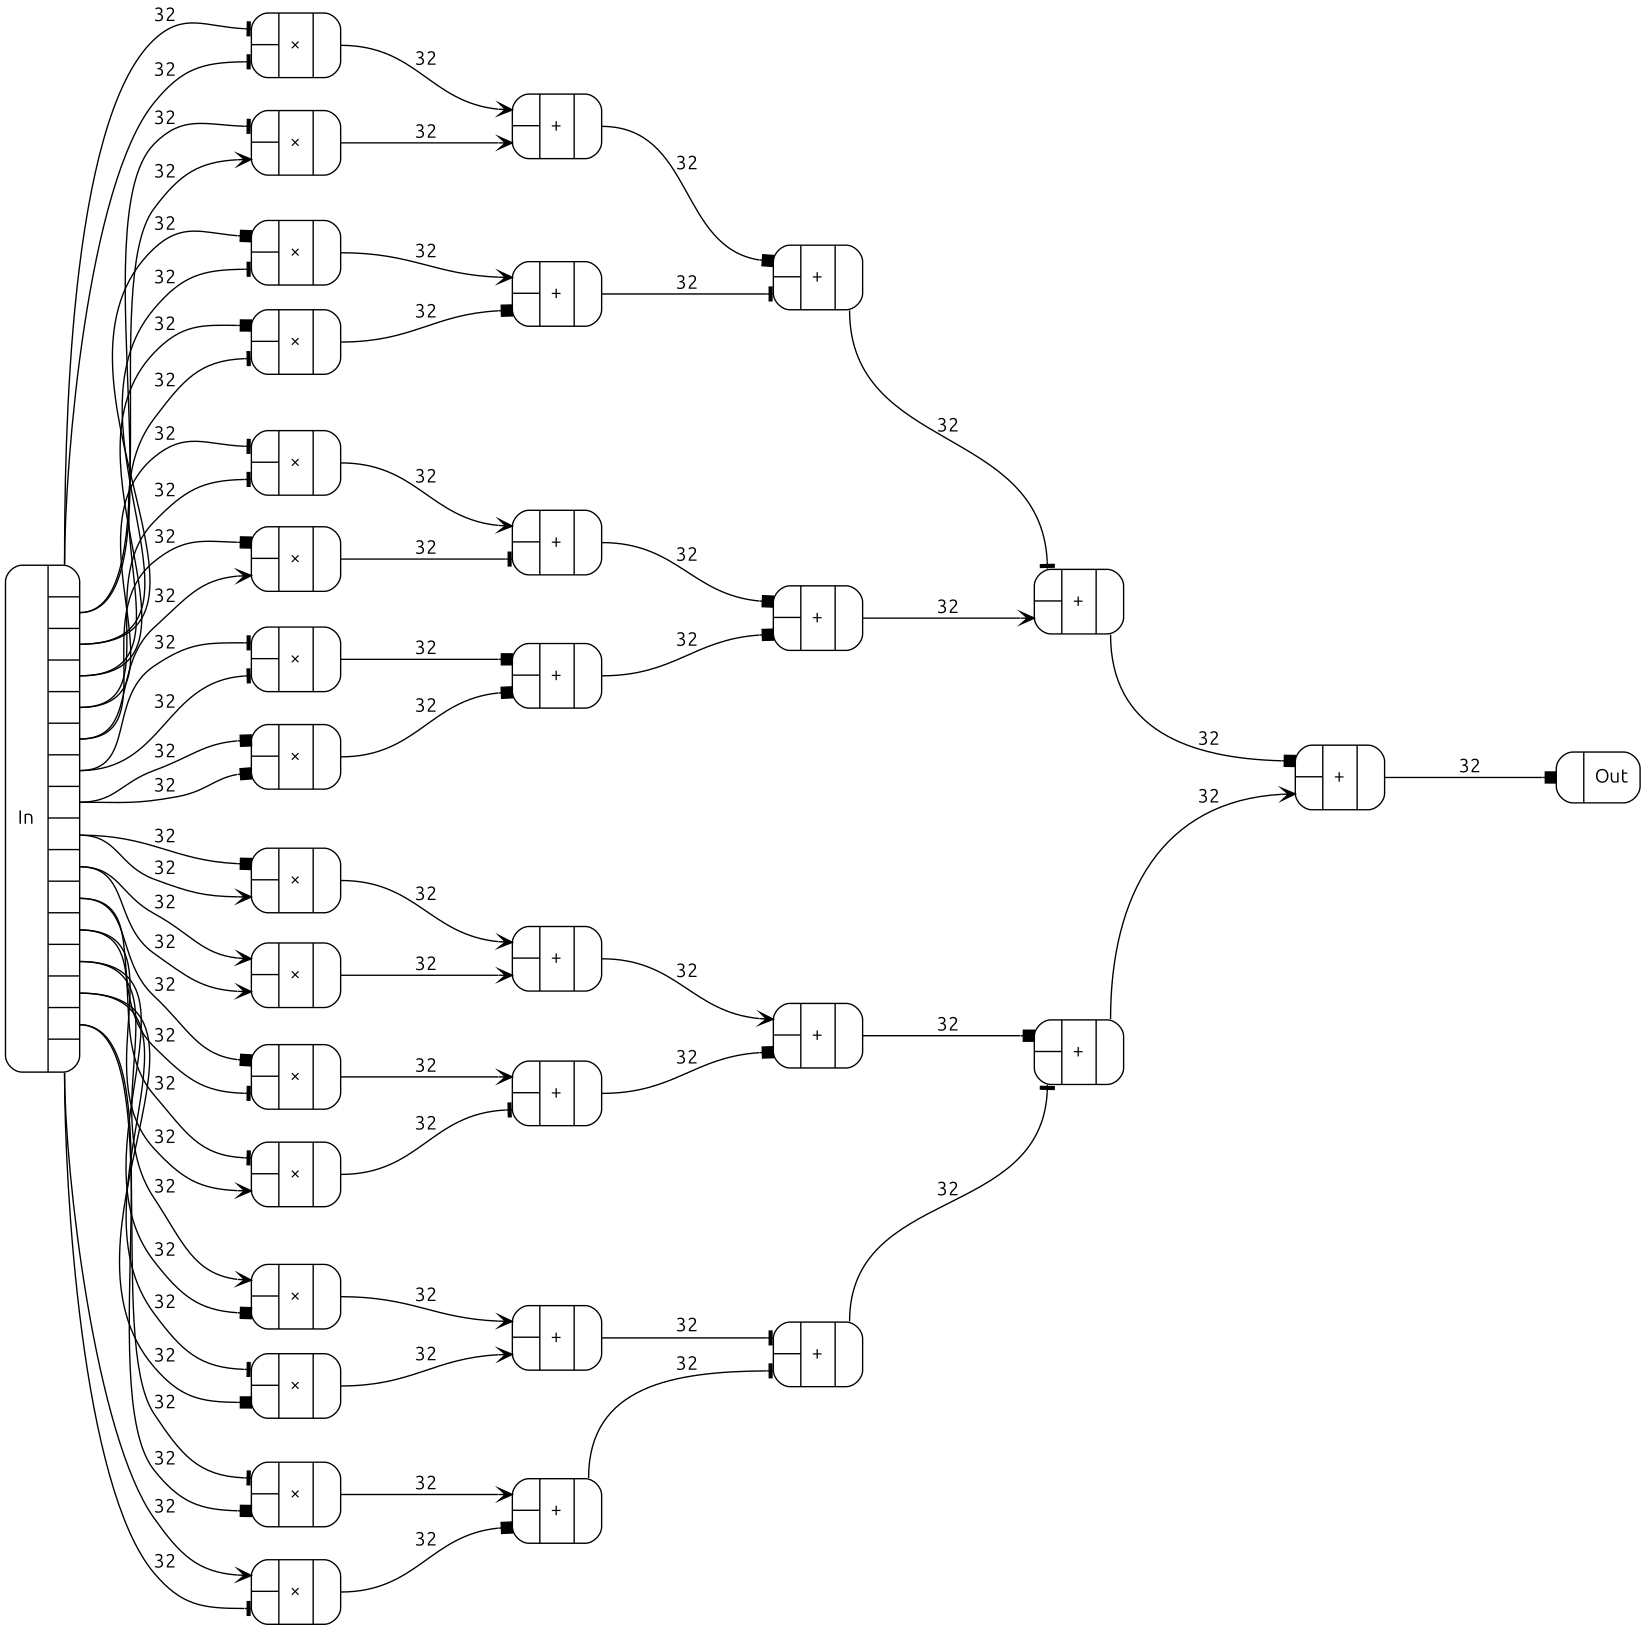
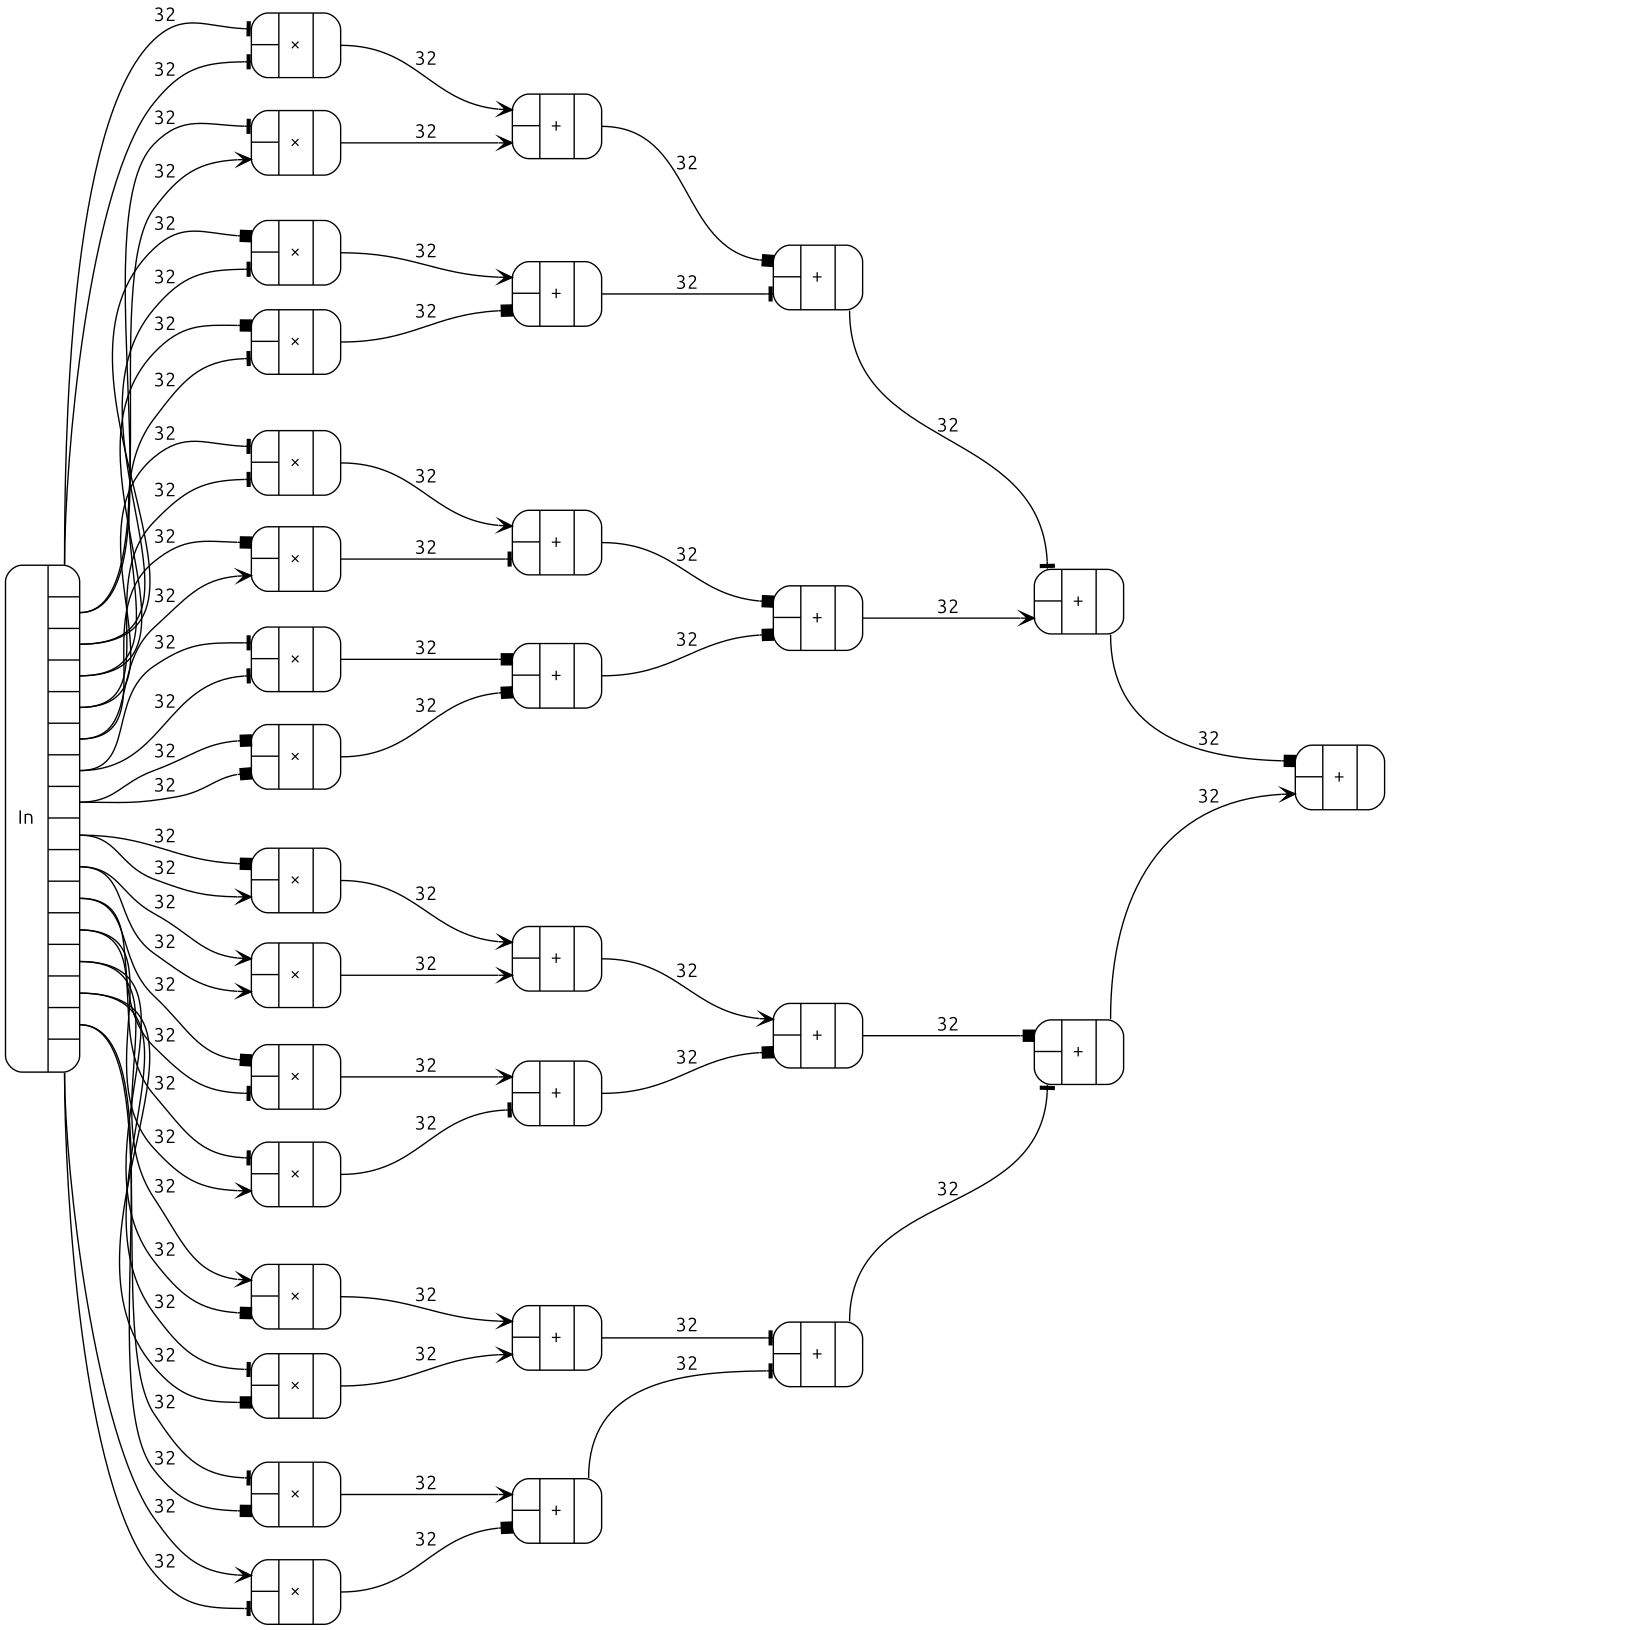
  digraph {
    rankdir=LR
    ranksep=1.5
    fontname=Ubuntu
    node [shape=Mrecord fontname=Ubuntu]
    edge [headport=In0 tailport=Out0 arrowhead=tee fontname=Ubuntu]
    n1 [label="{In|{<Out0>|<Out1>|<Out2>|<Out3>|<Out4>|<Out5>|<Out6>|<Out7>|<Out8>|<Out9>|<Out10>|<Out11>|<Out12>|<Out13>|<Out14>|<Out15>}}"]
    n2 [label="{{<In0>|<In1>}|×|{<Out0>}}"]
    n3 [label="{{<In0>|<In1>}|×|{<Out0>}}"]
    n4 [label="{{<In0>|<In1>}|×|{<Out0>}}"]
    n5 [label="{{<In0>|<In1>}|×|{<Out0>}}"]
    n6 [label="{{<In0>|<In1>}|×|{<Out0>}}"]
    n7 [label="{{<In0>|<In1>}|×|{<Out0>}}"]
    n8 [label="{{<In0>|<In1>}|×|{<Out0>}}"]
    n9 [label="{{<In0>|<In1>}|×|{<Out0>}}"]
    n10 [label="{{<In0>|<In1>}|×|{<Out0>}}"]
    n11 [label="{{<In0>|<In1>}|×|{<Out0>}}"]
    n12 [label="{{<In0>|<In1>}|×|{<Out0>}}"]
    n13 [label="{{<In0>|<In1>}|×|{<Out0>}}"]
    n14 [label="{{<In0>|<In1>}|×|{<Out0>}}"]
    n15 [label="{{<In0>|<In1>}|×|{<Out0>}}"]
    n16 [label="{{<In0>|<In1>}|×|{<Out0>}}"]
    n17 [label="{{<In0>|<In1>}|×|{<Out0>}}"]
    n18 [label="{{<In0>|<In1>}|+|{<Out0>}}"]
    n19 [label="{{<In0>|<In1>}|+|{<Out0>}}"]
    n20 [label="{{<In0>|<In1>}|+|{<Out0>}}"]
    n21 [label="{{<In0>|<In1>}|+|{<Out0>}}"]
    n22 [label="{{<In0>|<In1>}|+|{<Out0>}}"]
    n23 [label="{{<In0>|<In1>}|+|{<Out0>}}"]
    n24 [label="{{<In0>|<In1>}|+|{<Out0>}}"]
    n25 [label="{{<In0>|<In1>}|+|{<Out0>}}"]
    n26 [label="{{<In0>|<In1>}|+|{<Out0>}}"]
    n27 [label="{{<In0>|<In1>}|+|{<Out0>}}"]
    n28 [label="{{<In0>|<In1>}|+|{<Out0>}}"]
    n29 [label="{{<In0>|<In1>}|+|{<Out0>}}"]
    n30 [label="{{<In0>|<In1>}|+|{<Out0>}}"]
    n31 [label="{{<In0>|<In1>}|+|{<Out0>}}"]
    n32 [label="{{<In0>|<In1>}|+|{<Out0>}}"]
-   n33 [label="{{<In0>}|Out}"]
    n1 -> n2 [label=32]
    n1 -> n2 [headport=In1 label=32]
    n1 -> n3 [label=32 tailport=Out1]
    n1 -> n3 [headport=In1 label=32 tailport=Out1 arrowhead=vee]
    n1 -> n4 [label=32 tailport=Out2 arrowhead=box]
    n1 -> n4 [headport=In1 label=32 tailport=Out2]
    n1 -> n5 [label=32 tailport=Out3 arrowhead=box]
    n1 -> n5 [headport=In1 label=32 tailport=Out3]
    n1 -> n6 [label=32 tailport=Out4]
    n1 -> n6 [headport=In1 label=32 tailport=Out4]
    n1 -> n7 [label=32 tailport=Out5 arrowhead=box]
    n1 -> n7 [headport=In1 label=32 tailport=Out5 arrowhead=vee]
    n1 -> n8 [label=32 tailport=Out6]
    n1 -> n8 [headport=In1 label=32 tailport=Out6]
    n1 -> n9 [label=32 tailport=Out7 arrowhead=box]
    n1 -> n9 [headport=In1 label=32 tailport=Out7 arrowhead=box]
    n1 -> n10 [label=32 tailport=Out8 arrowhead=box]
    n1 -> n10 [headport=In1 label=32 tailport=Out8 arrowhead=vee]
    n1 -> n11 [label=32 tailport=Out9 arrowhead=vee]
    n1 -> n11 [headport=In1 label=32 tailport=Out9 arrowhead=vee]
    n1 -> n12 [label=32 tailport=Out10 arrowhead=box]
    n1 -> n12 [headport=In1 label=32 tailport=Out10]
    n1 -> n13 [label=32 tailport=Out11]
    n1 -> n13 [headport=In1 label=32 tailport=Out11 arrowhead=vee]
    n1 -> n14 [label=32 tailport=Out12 arrowhead=vee]
    n1 -> n14 [headport=In1 label=32 tailport=Out12 arrowhead=box]
    n1 -> n15 [label=32 tailport=Out13]
    n1 -> n15 [headport=In1 label=32 tailport=Out13 arrowhead=box]
    n1 -> n16 [label=32 tailport=Out14]
    n1 -> n16 [headport=In1 label=32 tailport=Out14 arrowhead=box]
    n1 -> n17 [label=32 tailport=Out15 arrowhead=vee]
    n1 -> n17 [headport=In1 label=32 tailport=Out15]
    n2 -> n18 [label=32 arrowhead=vee]
    n3 -> n18 [headport=In1 label=32 arrowhead=vee]
    n4 -> n19 [label=32 arrowhead=vee]
    n5 -> n19 [headport=In1 label=32 arrowhead=box]
    n6 -> n20 [label=32 arrowhead=vee]
    n7 -> n20 [headport=In1 label=32]
    n8 -> n21 [label=32 arrowhead=box]
    n9 -> n21 [headport=In1 label=32 arrowhead=box]
    n10 -> n22 [label=32 arrowhead=vee]
    n11 -> n22 [headport=In1 label=32 arrowhead=vee]
    n12 -> n23 [label=32 arrowhead=vee]
    n13 -> n23 [headport=In1 label=32]
    n14 -> n24 [label=32 arrowhead=vee]
    n15 -> n24 [headport=In1 label=32 arrowhead=vee]
    n16 -> n25 [label=32 arrowhead=vee]
    n17 -> n25 [headport=In1 label=32 arrowhead=box]
    n18 -> n26 [label=32 arrowhead=box]
    n19 -> n26 [headport=In1 label=32]
    n20 -> n28 [label=32 arrowhead=box]
    n21 -> n28 [headport=In1 label=32 arrowhead=box]
    n22 -> n30 [label=32 arrowhead=vee]
    n23 -> n30 [headport=In1 label=32 arrowhead=box]
    n24 -> n32 [label=32]
    n25 -> n32 [headport=In1 label=32]
    n26 -> n27 [label=32]
    n27 -> n29 [label=32 arrowhead=box]
    n28 -> n27 [headport=In1 label=32 arrowhead=vee]
-   n29 -> n33 [label=32 arrowhead=box]
    n30 -> n31 [label=32 arrowhead=box]
    n31 -> n29 [headport=In1 label=32 arrowhead=vee]
    n32 -> n31 [headport=In1 label=32]
  }
